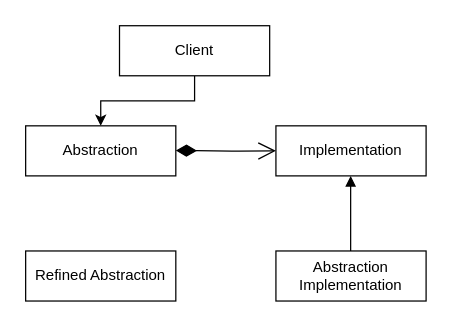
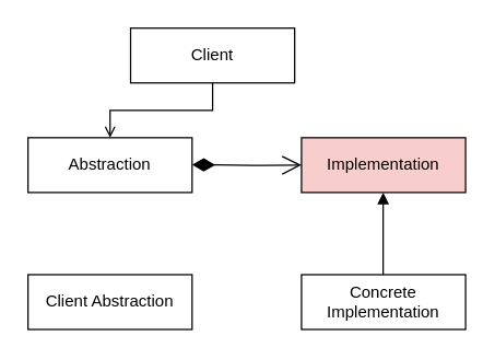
  <mxCell id="0" />
  <mxCell id="1" parent="0" />
- <mxCell id="2" style="edgeStyle=orthogonalEdgeStyle;rounded=0;orthogonalLoop=1;jettySize=auto;html=1;entryX=0.5;entryY=0;entryDx=0;entryDy=0;" parent="1" source="3" target="4" edge="1"><mxGeometry relative="1" as="geometry" /></mxCell>
+ <mxCell id="2" style="edgeStyle=orthogonalEdgeStyle;rounded=0;orthogonalLoop=1;jettySize=auto;html=1;entryX=0.5;entryY=0;entryDx=0;entryDy=0;endArrow=open;" parent="1" source="3" target="4" edge="1"><mxGeometry relative="1" as="geometry" /></mxCell>
  <mxCell id="3" value="Client" style="rounded=0;whiteSpace=wrap;html=1;" parent="1" vertex="1"><mxGeometry x="95" y="20" width="120" height="40" as="geometry" /></mxCell>
  <mxCell id="4" value="Abstraction" style="rounded=0;whiteSpace=wrap;html=1;" parent="1" vertex="1"><mxGeometry x="20" y="100" width="120" height="40" as="geometry" /></mxCell>
- <mxCell id="5" value="Implementation" style="rounded=0;whiteSpace=wrap;html=1;" parent="1" vertex="1"><mxGeometry x="220" y="100" width="120" height="40" as="geometry" /></mxCell>
+ <mxCell id="5" value="Implementation" style="rounded=0;whiteSpace=wrap;html=1;fillColor=#f8cecc;" parent="1" vertex="1"><mxGeometry x="220" y="100" width="120" height="40" as="geometry" /></mxCell>
  <mxCell id="6" value="" style="endArrow=open;html=1;endSize=12;startArrow=diamondThin;startSize=14;startFill=1;edgeStyle=orthogonalEdgeStyle;align=left;verticalAlign=bottom;entryX=0;entryY=0.5;entryDx=0;entryDy=0;" parent="1" target="5" edge="1"><mxGeometry x="-1" y="3" relative="1" as="geometry"><mxPoint x="140" y="119.71" as="sourcePoint" /><mxPoint x="190" y="120" as="targetPoint" /></mxGeometry></mxCell>
- <mxCell id="7" value="Refined Abstraction" style="rounded=0;whiteSpace=wrap;html=1;" parent="1" vertex="1"><mxGeometry x="20" y="200" width="120" height="40" as="geometry" /></mxCell>
- <mxCell id="8" value="Abstraction Implementation" style="rounded=0;whiteSpace=wrap;html=1;" parent="1" vertex="1"><mxGeometry x="220" y="200" width="120" height="40" as="geometry" /></mxCell>
+ <mxCell id="7" value="Client Abstraction" style="rounded=0;whiteSpace=wrap;html=1;" parent="1" vertex="1"><mxGeometry x="20" y="200" width="120" height="40" as="geometry" /></mxCell>
+ <mxCell id="8" value="Concrete Implementation" style="rounded=0;whiteSpace=wrap;html=1;" parent="1" vertex="1"><mxGeometry x="220" y="200" width="120" height="40" as="geometry" /></mxCell>
  <mxCell id="9" value="" style="endArrow=block;endFill=1;html=1;edgeStyle=orthogonalEdgeStyle;align=left;verticalAlign=top;exitX=0.5;exitY=0;exitDx=0;exitDy=0;entryX=0.5;entryY=1;entryDx=0;entryDy=0;" parent="1" edge="1"><mxGeometry x="-1" relative="1" as="geometry"><mxPoint x="279.71" y="200" as="sourcePoint" /><mxPoint x="279.71" y="140" as="targetPoint" /></mxGeometry></mxCell>
